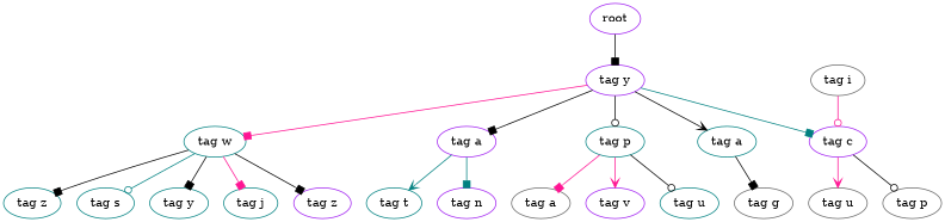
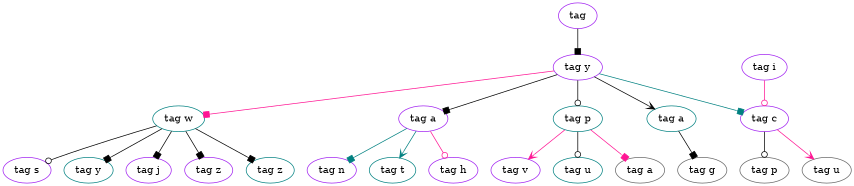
  digraph {
    fontname="DejaVu Serif"
    node [color=teal fontname="DejaVu Serif"]
    edge [arrowhead=box color=black fontname="DejaVu Serif"]
-   n1 [color=purple label=root]
+   n1 [color=purple label=tag]
    n2 [color=purple label="tag y"]
    n3 [label="tag p"]
    n4 [label="tag w"]
    n5 [color=purple label="tag a"]
    n6 [color=purple label="tag c"]
    n7 [label="tag a"]
    n8 [label="tag u"]
    n9 [color=gray40 label="tag a"]
    n10 [color=purple label="tag v"]
    n11 [label="tag z"]
-   n12 [label="tag s"]
+   n12 [color=purple label="tag s"]
    n13 [label="tag y"]
-   n14 [label="tag j"]
+   n14 [color=purple label="tag j"]
    n15 [color=purple label="tag z"]
    n16 [label="tag t"]
+   n17 [color=purple label="tag h"]
    n18 [color=purple label="tag n"]
    n19 [color=gray40 label="tag p"]
    n20 [color=gray40 label="tag u"]
    n21 [color=gray40 label="tag g"]
-   n22 [color=gray40 label="tag i"]
+   n22 [color=purple label="tag i"]
    n1 -> n2
    n2 -> n3 [arrowhead=odot]
    n2 -> n4 [color=deeppink]
    n2 -> n5
    n2 -> n6 [color=teal]
    n2 -> n7 [arrowhead=vee]
    n3 -> n8 [arrowhead=odot]
    n3 -> n9 [color=deeppink]
    n3 -> n10 [arrowhead=vee color=deeppink]
    n4 -> n11
-   n4 -> n12 [arrowhead=odot color=teal]
+   n4 -> n12 [arrowhead=odot]
    n4 -> n13
-   n4 -> n14 [color=deeppink]
+   n4 -> n14
    n4 -> n15
    n5 -> n16 [arrowhead=vee color=teal]
+   n5 -> n17 [arrowhead=odot color=deeppink]
    n5 -> n18 [color=teal]
    n6 -> n19 [arrowhead=odot]
    n6 -> n20 [arrowhead=vee color=deeppink]
    n7 -> n21
    n22 -> n6 [arrowhead=odot color=deeppink]
  }
